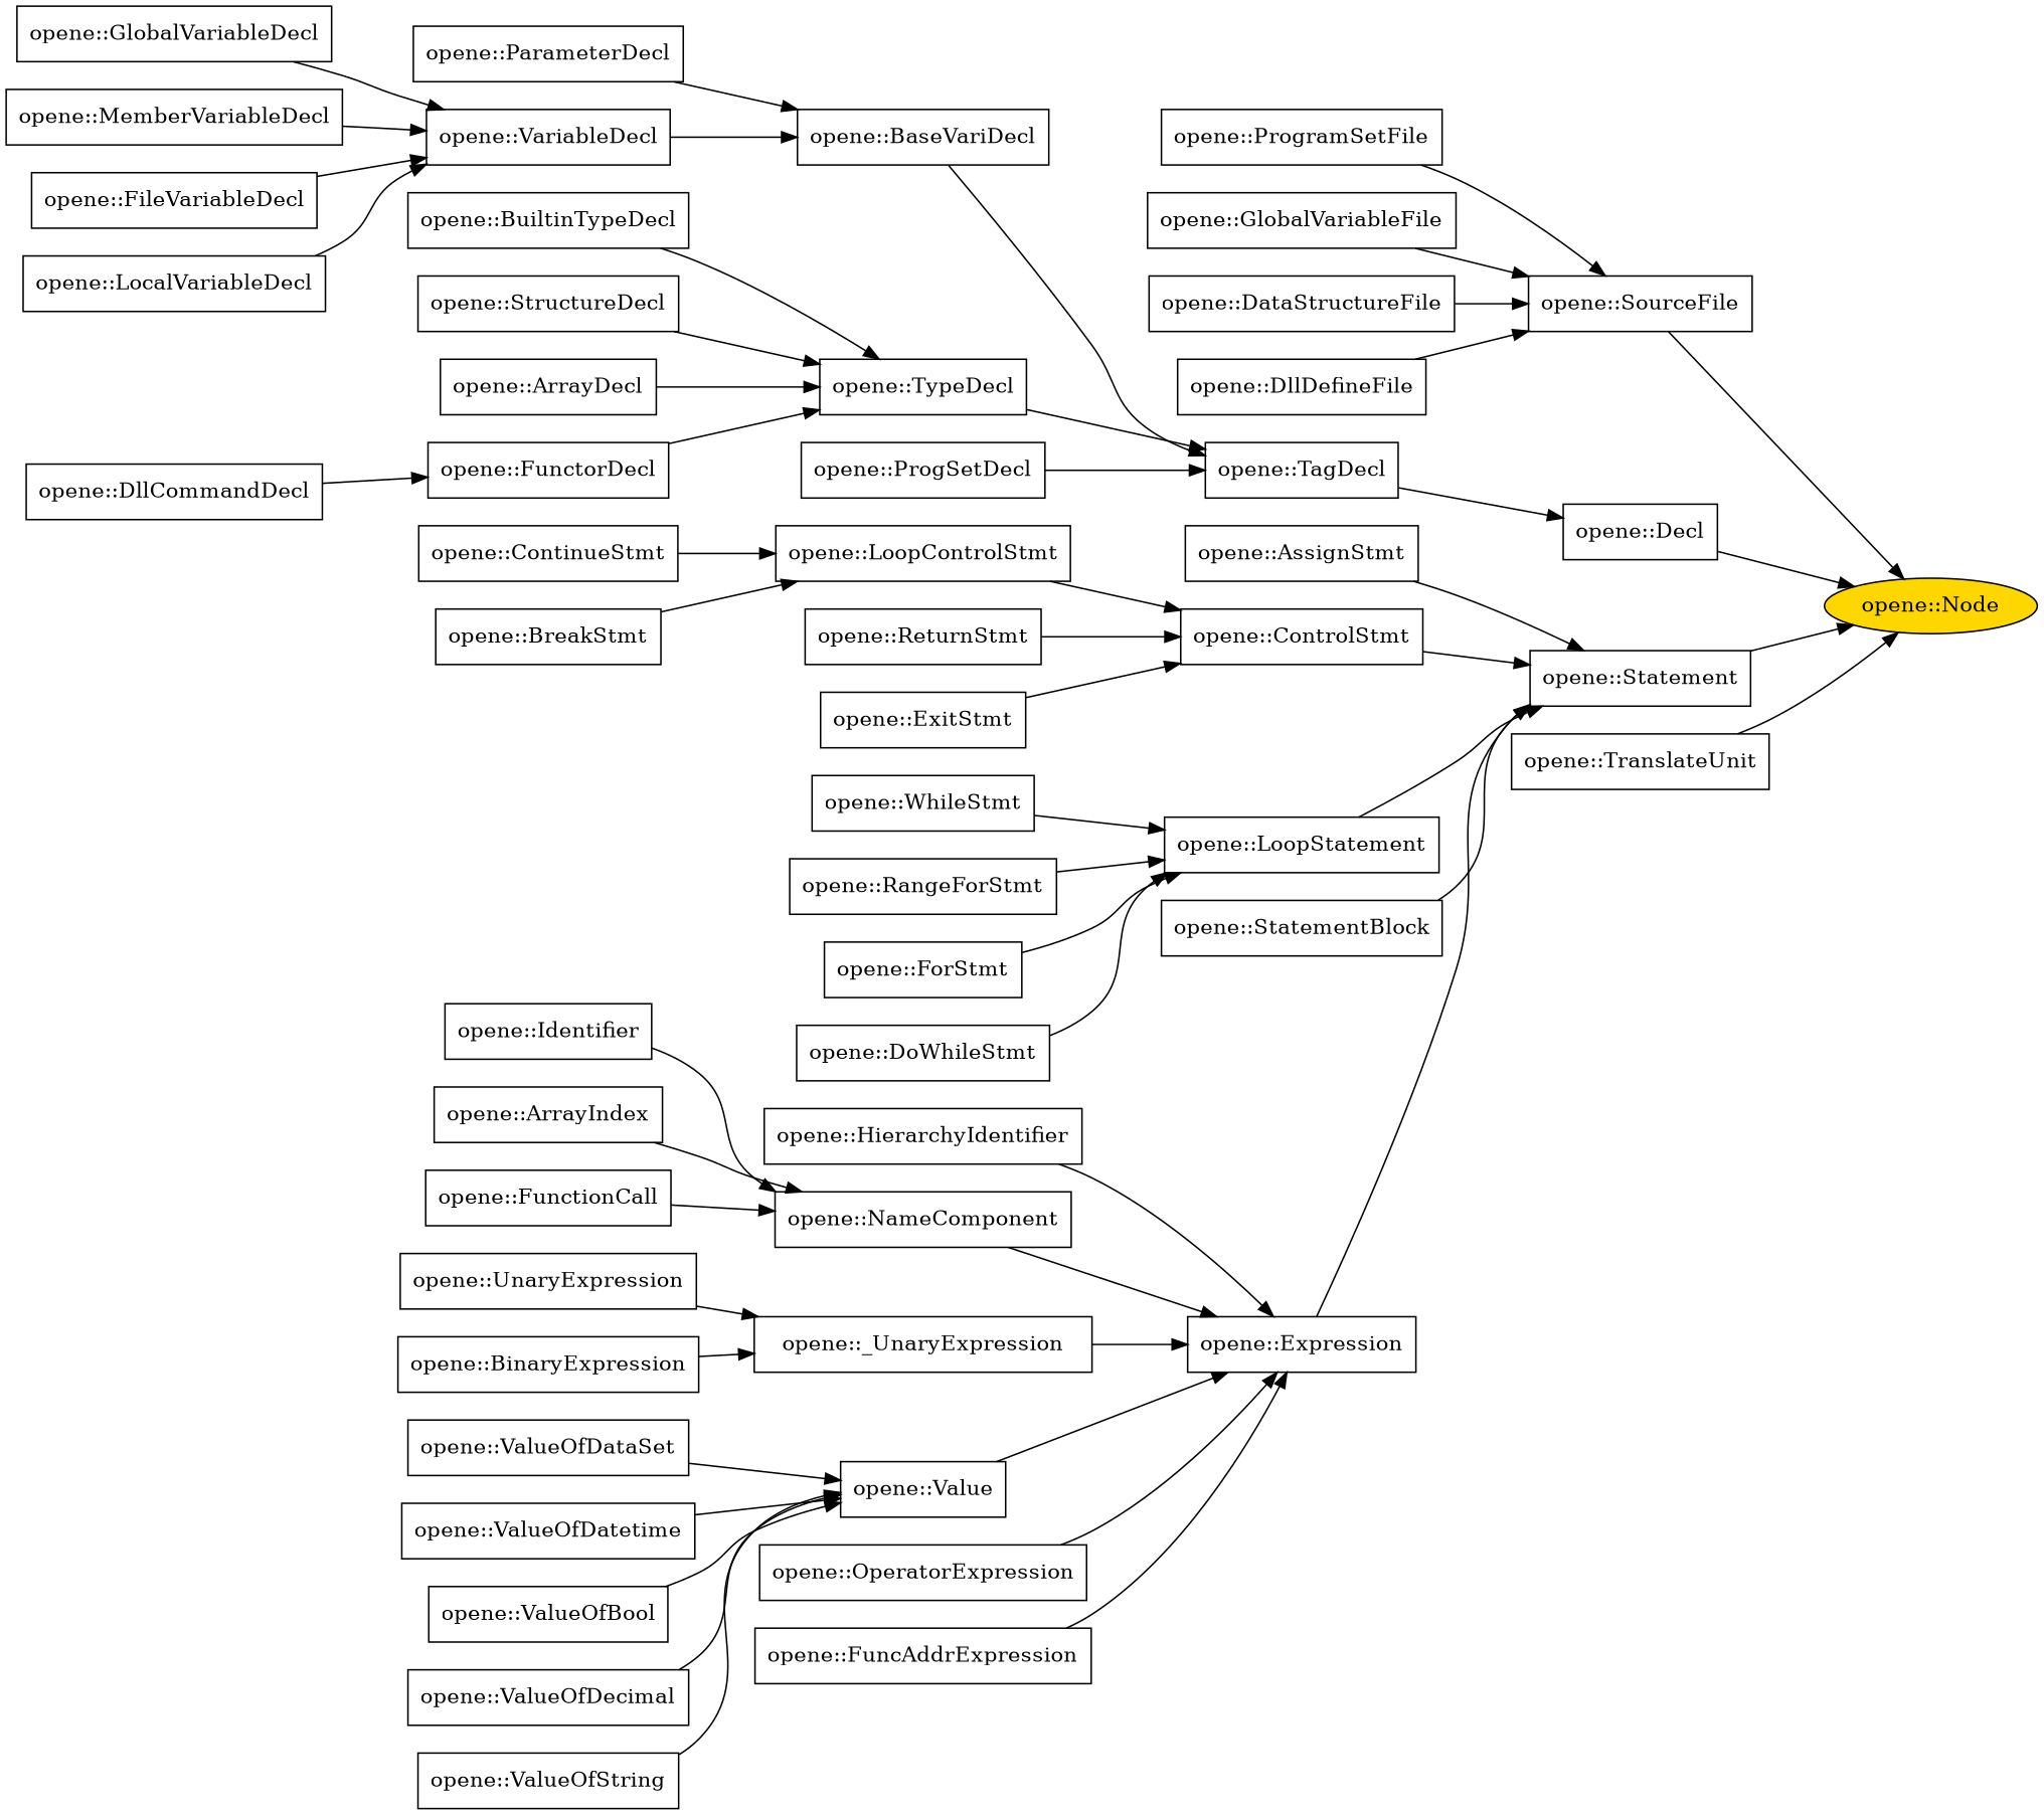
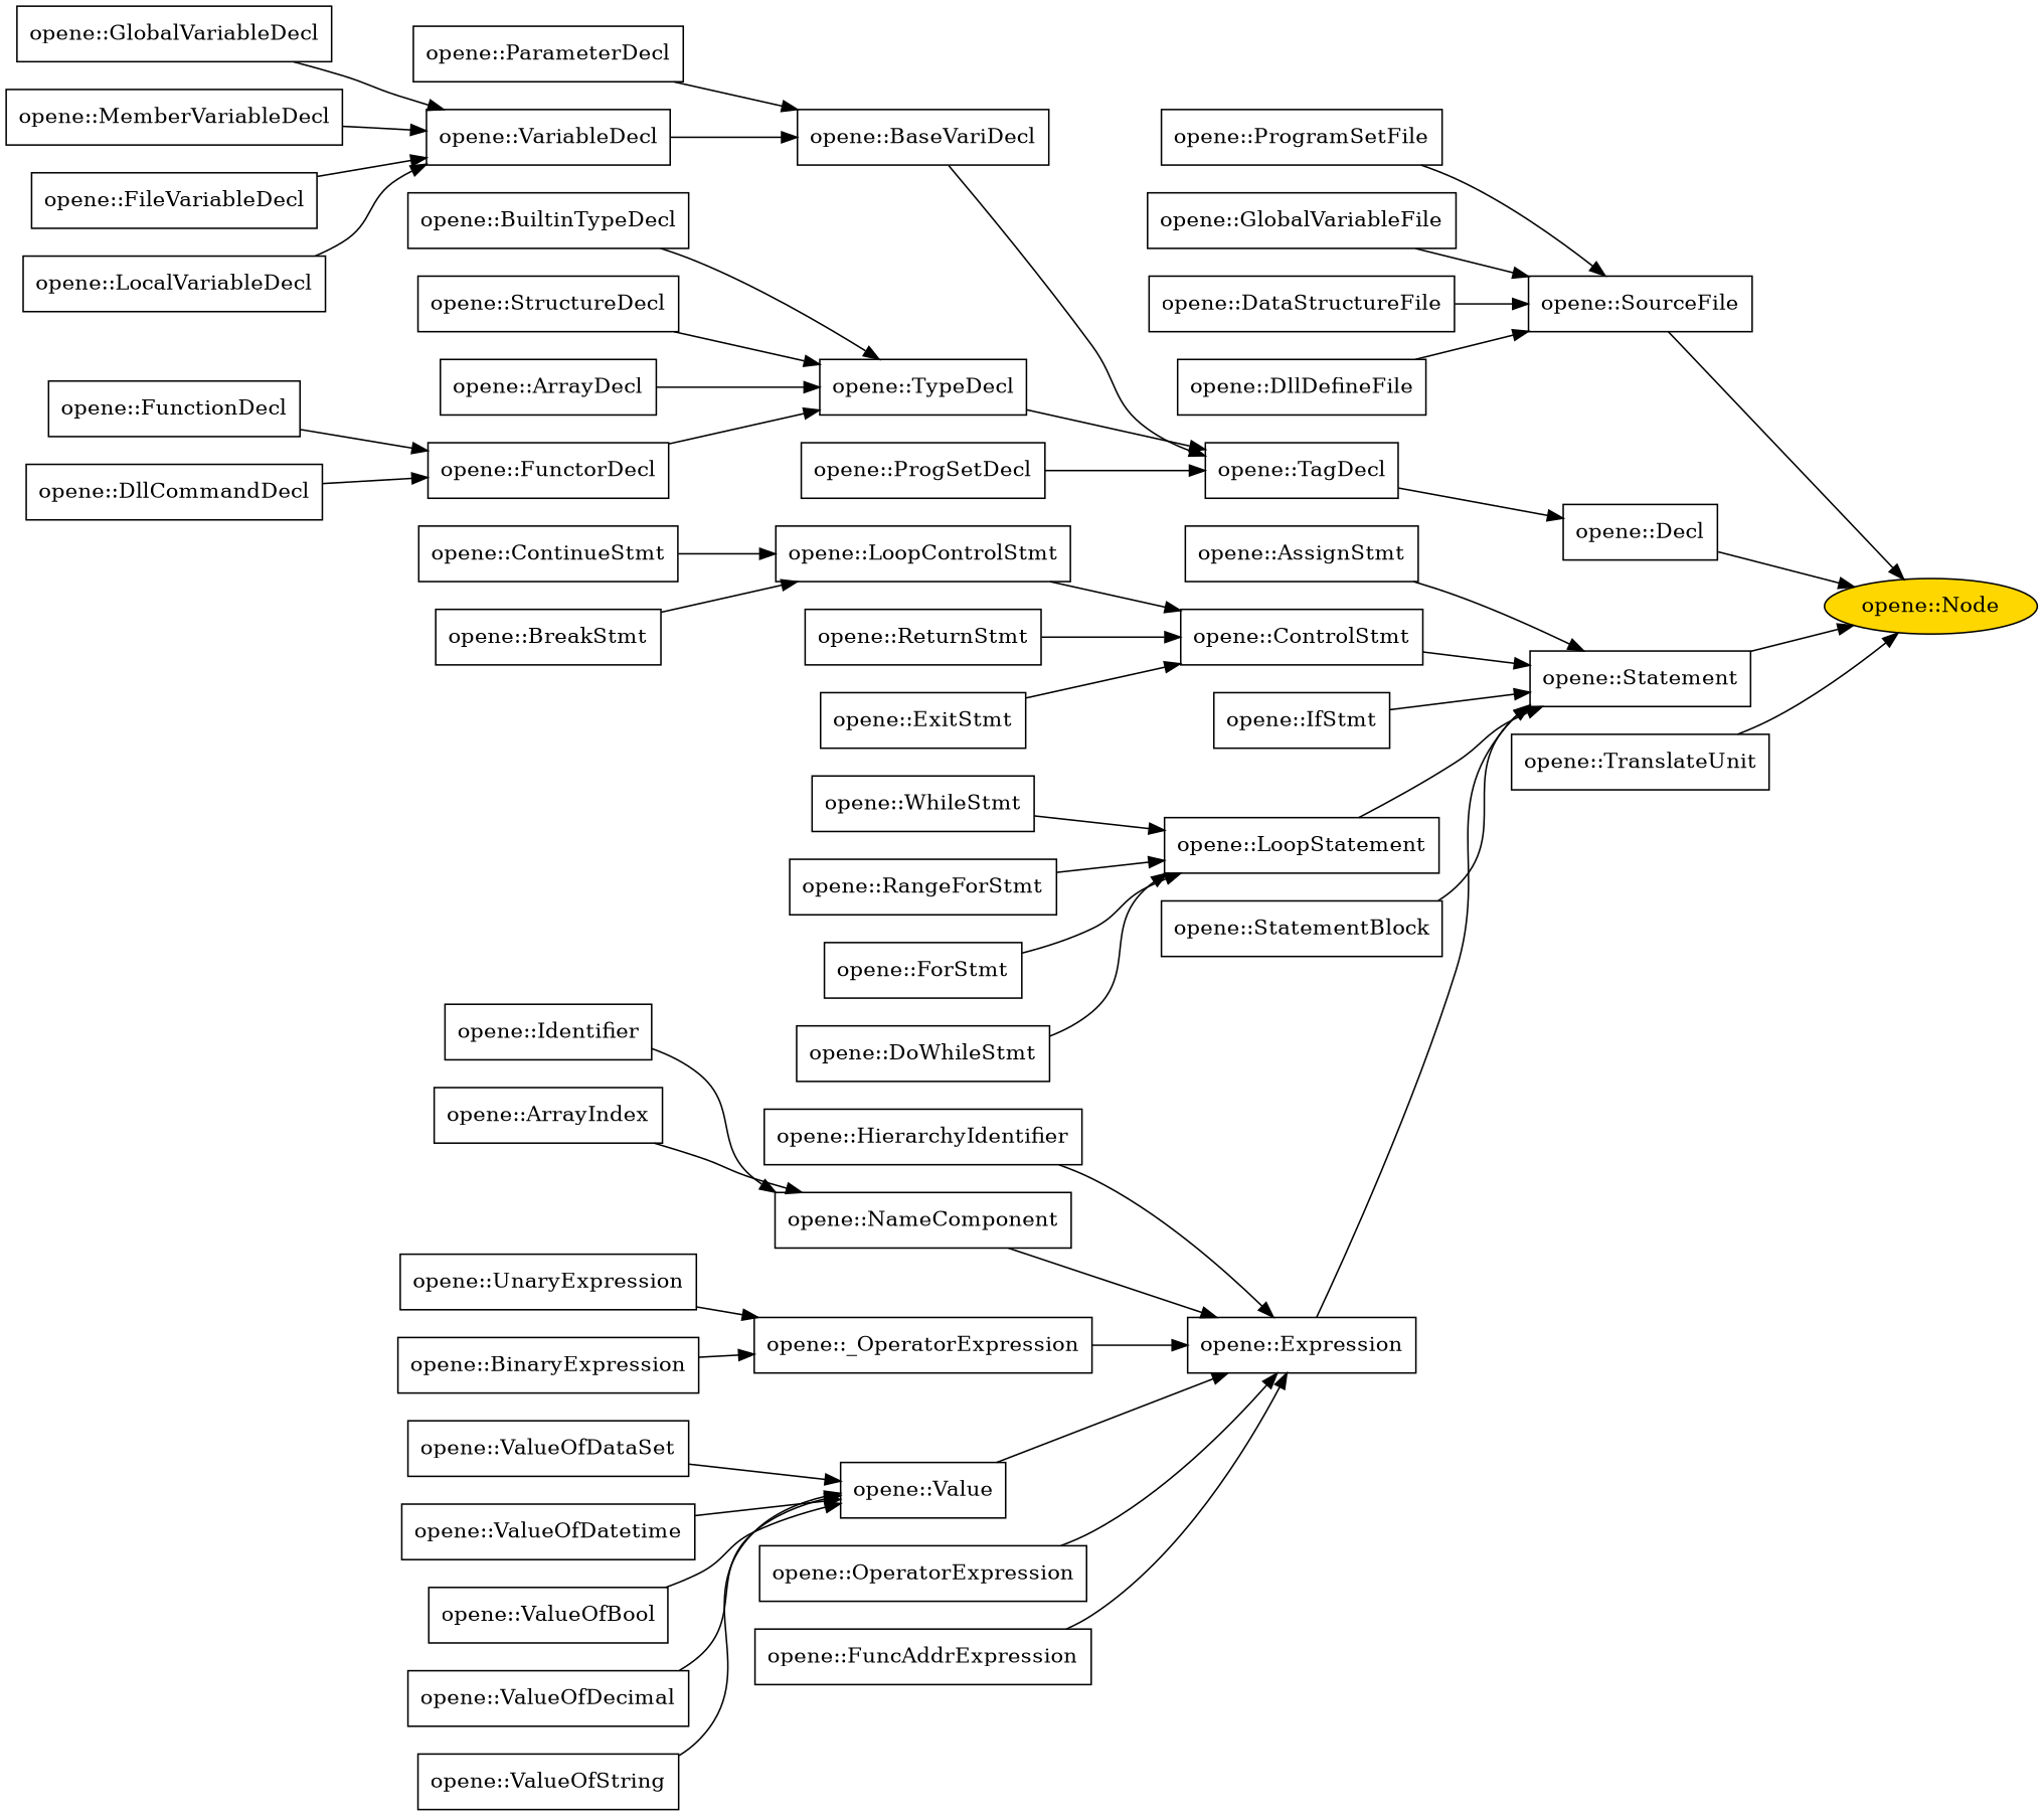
  digraph {
    rankdir=LR
    node [shape=box]
    "opene::Node" [fillcolor=gold shape=ellipse style=filled]
    "opene::SourceFile"
    "opene::ProgramSetFile"
    "opene::GlobalVariableFile"
    "opene::DataStructureFile"
    "opene::DllDefineFile"
    "opene::Decl"
    "opene::TagDecl"
    "opene::BaseVariDecl"
    "opene::ParameterDecl"
    "opene::VariableDecl"
    "opene::GlobalVariableDecl"
    "opene::MemberVariableDecl"
    "opene::FileVariableDecl"
    "opene::LocalVariableDecl"
    "opene::TypeDecl"
    "opene::BuiltinTypeDecl"
    "opene::StructureDecl"
    "opene::ArrayDecl"
    "opene::FunctorDecl"
+   "opene::FunctionDecl"
    "opene::DllCommandDecl"
    "opene::ProgSetDecl"
    "opene::Statement"
    "opene::AssignStmt"
    "opene::ControlStmt"
    "opene::LoopControlStmt"
    "opene::ContinueStmt"
    "opene::BreakStmt"
    "opene::ReturnStmt"
    "opene::ExitStmt"
+   "opene::IfStmt"
    "opene::LoopStatement"
    "opene::WhileStmt"
    "opene::RangeForStmt"
    "opene::ForStmt"
    "opene::DoWhileStmt"
    "opene::StatementBlock"
    "opene::Expression"
    "opene::HierarchyIdentifier"
    "opene::NameComponent"
    "opene::Identifier"
    "opene::ArrayIndex"
-   "opene::FunctionCall"
-   "opene::_OperatorExpression" [label="opene::_UnaryExpression"]
+   "opene::_OperatorExpression"
    "opene::UnaryExpression"
    "opene::BinaryExpression"
    "opene::Value"
    "opene::ValueOfDataSet"
    "opene::ValueOfDatetime"
    n51 [label="opene::OperatorExpression"]
    "opene::FuncAddrExpression"
    "opene::ValueOfBool"
    "opene::ValueOfDecimal"
    "opene::ValueOfString"
    "opene::TranslateUnit"
    "opene::SourceFile" -> "opene::Node"
    "opene::ProgramSetFile" -> "opene::SourceFile"
    "opene::GlobalVariableFile" -> "opene::SourceFile"
    "opene::DataStructureFile" -> "opene::SourceFile"
    "opene::DllDefineFile" -> "opene::SourceFile"
    "opene::Decl" -> "opene::Node"
    "opene::TagDecl" -> "opene::Decl"
    "opene::BaseVariDecl" -> "opene::TagDecl"
    "opene::ParameterDecl" -> "opene::BaseVariDecl"
    "opene::VariableDecl" -> "opene::BaseVariDecl"
    "opene::GlobalVariableDecl" -> "opene::VariableDecl"
    "opene::MemberVariableDecl" -> "opene::VariableDecl"
    "opene::FileVariableDecl" -> "opene::VariableDecl"
    "opene::LocalVariableDecl" -> "opene::VariableDecl"
    "opene::TypeDecl" -> "opene::TagDecl"
    "opene::BuiltinTypeDecl" -> "opene::TypeDecl"
    "opene::StructureDecl" -> "opene::TypeDecl"
    "opene::ArrayDecl" -> "opene::TypeDecl"
    "opene::FunctorDecl" -> "opene::TypeDecl"
+   "opene::FunctionDecl" -> "opene::FunctorDecl"
    "opene::DllCommandDecl" -> "opene::FunctorDecl"
    "opene::ProgSetDecl" -> "opene::TagDecl"
    "opene::Statement" -> "opene::Node"
    "opene::AssignStmt" -> "opene::Statement"
    "opene::ControlStmt" -> "opene::Statement"
    "opene::LoopControlStmt" -> "opene::ControlStmt"
    "opene::ContinueStmt" -> "opene::LoopControlStmt"
    "opene::BreakStmt" -> "opene::LoopControlStmt"
    "opene::ReturnStmt" -> "opene::ControlStmt"
    "opene::ExitStmt" -> "opene::ControlStmt"
+   "opene::IfStmt" -> "opene::Statement"
    "opene::LoopStatement" -> "opene::Statement"
    "opene::WhileStmt" -> "opene::LoopStatement"
    "opene::RangeForStmt" -> "opene::LoopStatement"
    "opene::ForStmt" -> "opene::LoopStatement"
    "opene::DoWhileStmt" -> "opene::LoopStatement"
    "opene::StatementBlock" -> "opene::Statement"
    "opene::Expression" -> "opene::Statement"
    "opene::HierarchyIdentifier" -> "opene::Expression"
    "opene::NameComponent" -> "opene::Expression"
    "opene::Identifier" -> "opene::NameComponent"
    "opene::ArrayIndex" -> "opene::NameComponent"
-   "opene::FunctionCall" -> "opene::NameComponent"
    "opene::_OperatorExpression" -> "opene::Expression"
    "opene::UnaryExpression" -> "opene::_OperatorExpression"
    "opene::BinaryExpression" -> "opene::_OperatorExpression"
    "opene::Value" -> "opene::Expression"
    "opene::ValueOfDataSet" -> "opene::Value"
    "opene::ValueOfDatetime" -> "opene::Value"
    n51 -> "opene::Expression"
    "opene::FuncAddrExpression" -> "opene::Expression"
    "opene::ValueOfBool" -> "opene::Value"
    "opene::ValueOfDecimal" -> "opene::Value"
    "opene::ValueOfString" -> "opene::Value"
    "opene::TranslateUnit" -> "opene::Node"
  }
